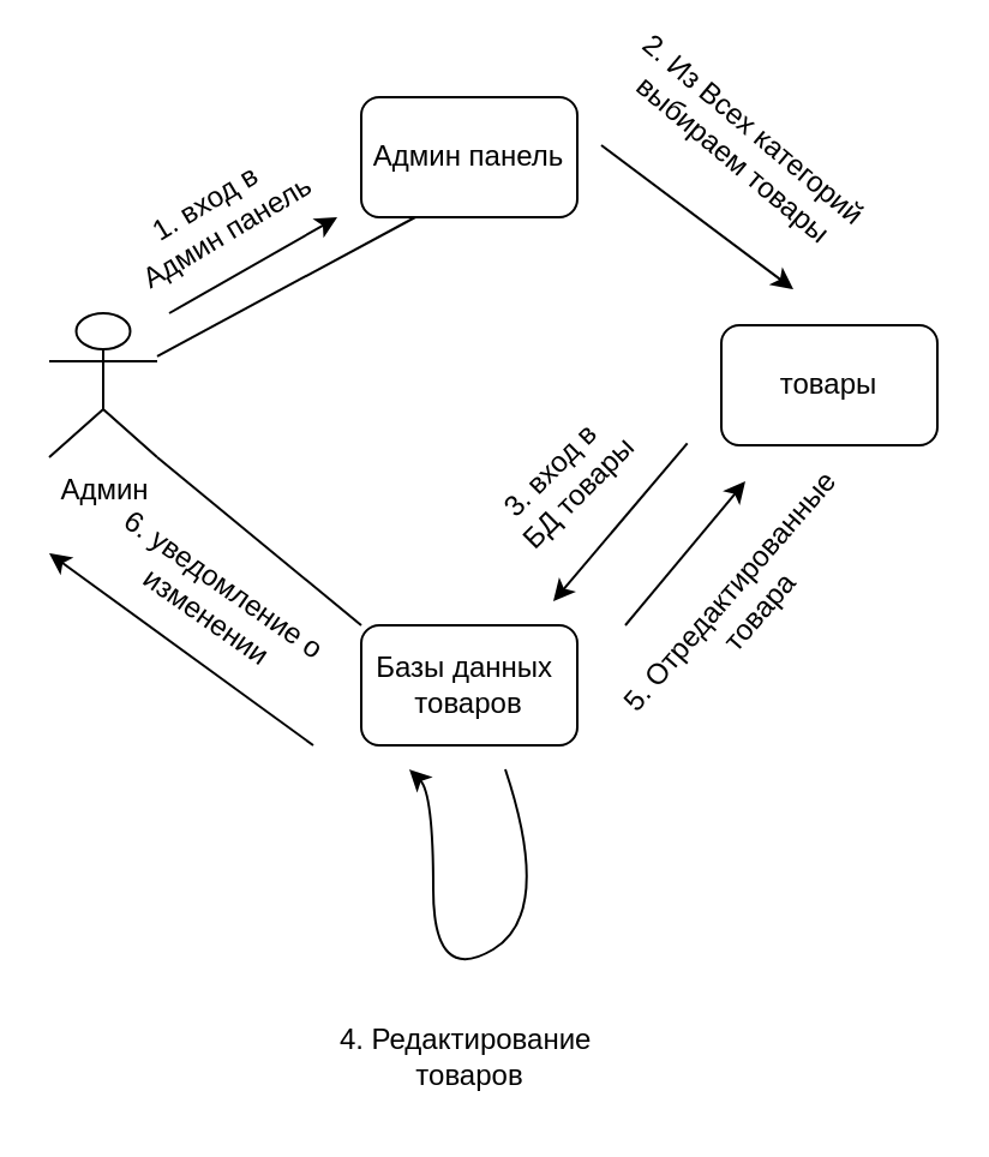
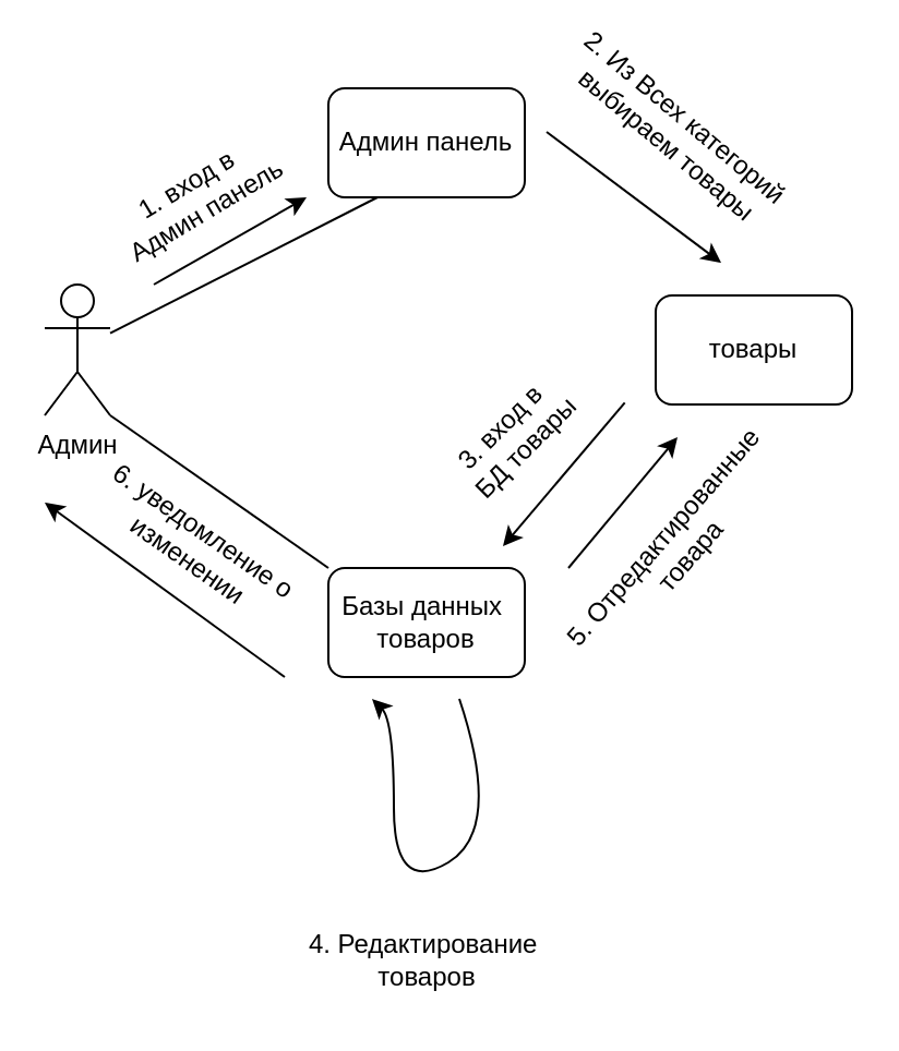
  <mxCell id="0" />
  <mxCell id="1" parent="0" />
- <mxCell id="2" value="Админ" style="shape=umlActor;verticalLabelPosition=bottom;verticalAlign=top;html=1;outlineConnect=0;" parent="1" vertex="1"><mxGeometry x="20" y="110" width="45" height="60" as="geometry" /></mxCell>
+ <mxCell id="2" value="Админ" style="shape=umlActor;verticalLabelPosition=bottom;verticalAlign=top;html=1;outlineConnect=0;" parent="1" vertex="1"><mxGeometry x="20" y="110" width="30" height="60" as="geometry" /></mxCell>
  <mxCell id="3" value="Админ панель" style="rounded=1;whiteSpace=wrap;html=1;" parent="1" vertex="1"><mxGeometry x="150" y="20" width="90" height="50" as="geometry" /></mxCell>
  <mxCell id="4" value="товары" style="rounded=1;whiteSpace=wrap;html=1;" parent="1" vertex="1"><mxGeometry x="300" y="115" width="90" height="50" as="geometry" /></mxCell>
  <mxCell id="5" value="Базы данных&amp;nbsp;&lt;br&gt;товаров" style="rounded=1;whiteSpace=wrap;html=1;" parent="1" vertex="1"><mxGeometry x="150" y="240" width="90" height="50" as="geometry" /></mxCell>
  <mxCell id="6" value="" style="endArrow=classic;html=1;rounded=0;" parent="1" edge="1"><mxGeometry width="50" height="50" relative="1" as="geometry"><mxPoint x="70" y="110" as="sourcePoint" /><mxPoint x="140" y="70" as="targetPoint" /></mxGeometry></mxCell>
  <mxCell id="7" value="" style="endArrow=classic;html=1;rounded=0;" parent="1" edge="1"><mxGeometry width="50" height="50" relative="1" as="geometry"><mxPoint x="250" y="40" as="sourcePoint" /><mxPoint x="330" y="100" as="targetPoint" /></mxGeometry></mxCell>
  <mxCell id="8" value="" style="endArrow=classic;html=1;rounded=0;exitX=1.089;exitY=1.119;exitDx=0;exitDy=0;exitPerimeter=0;" parent="1" source="12" edge="1"><mxGeometry width="50" height="50" relative="1" as="geometry"><mxPoint x="290" y="170" as="sourcePoint" /><mxPoint x="230" y="230" as="targetPoint" /></mxGeometry></mxCell>
  <mxCell id="9" value="" style="endArrow=none;html=1;rounded=0;startArrow=classic;startFill=1;endFill=0;" parent="1" edge="1"><mxGeometry width="50" height="50" relative="1" as="geometry"><mxPoint x="310" y="180" as="sourcePoint" /><mxPoint x="260" y="240" as="targetPoint" /></mxGeometry></mxCell>
  <mxCell id="10" value="1. вход в&amp;nbsp;&lt;br&gt;Админ панель" style="text;html=1;align=center;verticalAlign=middle;resizable=0;points=[];autosize=1;strokeColor=none;fillColor=none;rotation=-31;" parent="1" vertex="1"><mxGeometry x="40" y="50" width="100" height="40" as="geometry" /></mxCell>
  <mxCell id="11" value="2. Из Всех категорий&amp;nbsp;&lt;br&gt;выбираем товары" style="text;html=1;align=center;verticalAlign=middle;resizable=0;points=[];autosize=1;strokeColor=none;fillColor=none;rotation=40;" parent="1" vertex="1"><mxGeometry x="240" y="20" width="140" height="40" as="geometry" /></mxCell>
  <mxCell id="12" value="3. вход в&amp;nbsp;&lt;br&gt;БД товары" style="text;html=1;align=center;verticalAlign=middle;resizable=0;points=[];autosize=1;strokeColor=none;fillColor=none;rotation=-45;" parent="1" vertex="1"><mxGeometry x="195" y="160" width="80" height="40" as="geometry" /></mxCell>
  <mxCell id="13" value="5. Отредактированные&amp;nbsp;&lt;br&gt;товара" style="text;html=1;align=center;verticalAlign=middle;resizable=0;points=[];autosize=1;strokeColor=none;fillColor=none;rotation=-49;" parent="1" vertex="1"><mxGeometry x="235" y="210" width="150" height="40" as="geometry" /></mxCell>
  <mxCell id="14" value="" style="curved=1;endArrow=classic;html=1;rounded=0;" parent="1" edge="1"><mxGeometry width="50" height="50" relative="1" as="geometry"><mxPoint x="210" y="300" as="sourcePoint" /><mxPoint x="170" y="300" as="targetPoint" /><Array as="points"><mxPoint x="230" y="360" /><mxPoint x="180" y="390" /><mxPoint x="180" y="310" /></Array></mxGeometry></mxCell>
  <mxCell id="15" value="4. Редактирование&amp;nbsp;&lt;br&gt;товаров" style="text;html=1;align=center;verticalAlign=middle;resizable=0;points=[];autosize=1;strokeColor=none;fillColor=none;rotation=0;" parent="1" vertex="1"><mxGeometry x="130" y="400" width="130" height="40" as="geometry" /></mxCell>
  <mxCell id="16" value="" style="endArrow=none;html=1;rounded=0;entryX=0.25;entryY=1;entryDx=0;entryDy=0;" parent="1" source="2" target="3" edge="1"><mxGeometry width="50" height="50" relative="1" as="geometry"><mxPoint x="110" y="160" as="sourcePoint" /><mxPoint x="160" y="110" as="targetPoint" /></mxGeometry></mxCell>
  <mxCell id="17" value="" style="endArrow=none;html=1;rounded=0;entryX=0;entryY=0;entryDx=0;entryDy=0;exitX=1;exitY=1;exitDx=0;exitDy=0;exitPerimeter=0;" parent="1" source="2" target="5" edge="1"><mxGeometry width="50" height="50" relative="1" as="geometry"><mxPoint x="65" y="270" as="sourcePoint" /><mxPoint x="115" y="220" as="targetPoint" /></mxGeometry></mxCell>
  <mxCell id="18" value="6. уведомление о&amp;nbsp;&lt;br&gt;изменении" style="text;html=1;align=center;verticalAlign=middle;resizable=0;points=[];autosize=1;strokeColor=none;fillColor=none;rotation=35;" parent="1" vertex="1"><mxGeometry x="30" y="210" width="120" height="40" as="geometry" /></mxCell>
  <mxCell id="19" value="" style="endArrow=classic;html=1;rounded=0;" parent="1" edge="1"><mxGeometry width="50" height="50" relative="1" as="geometry"><mxPoint x="130" y="290" as="sourcePoint" /><mxPoint x="20" y="210" as="targetPoint" /></mxGeometry></mxCell>
